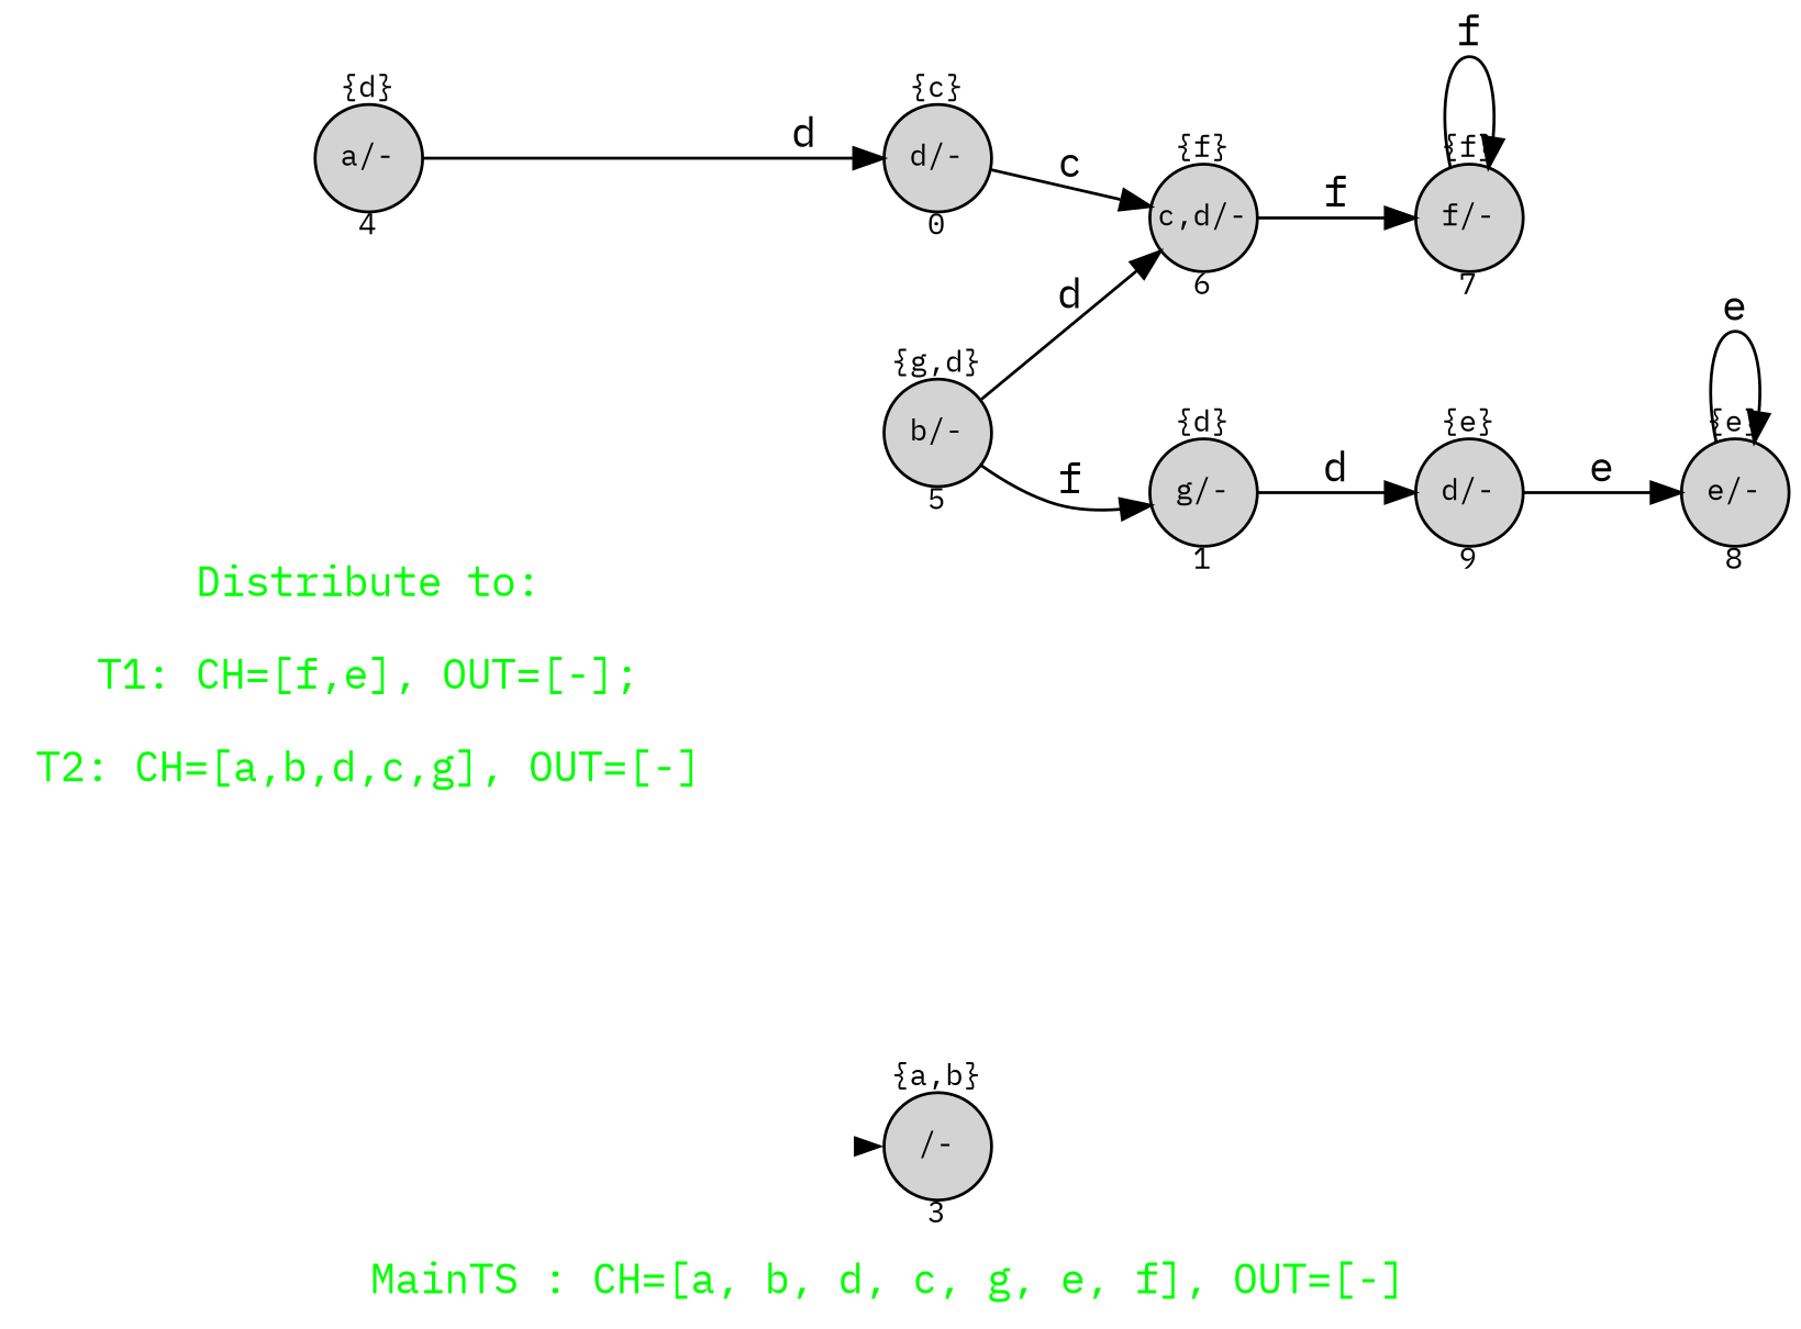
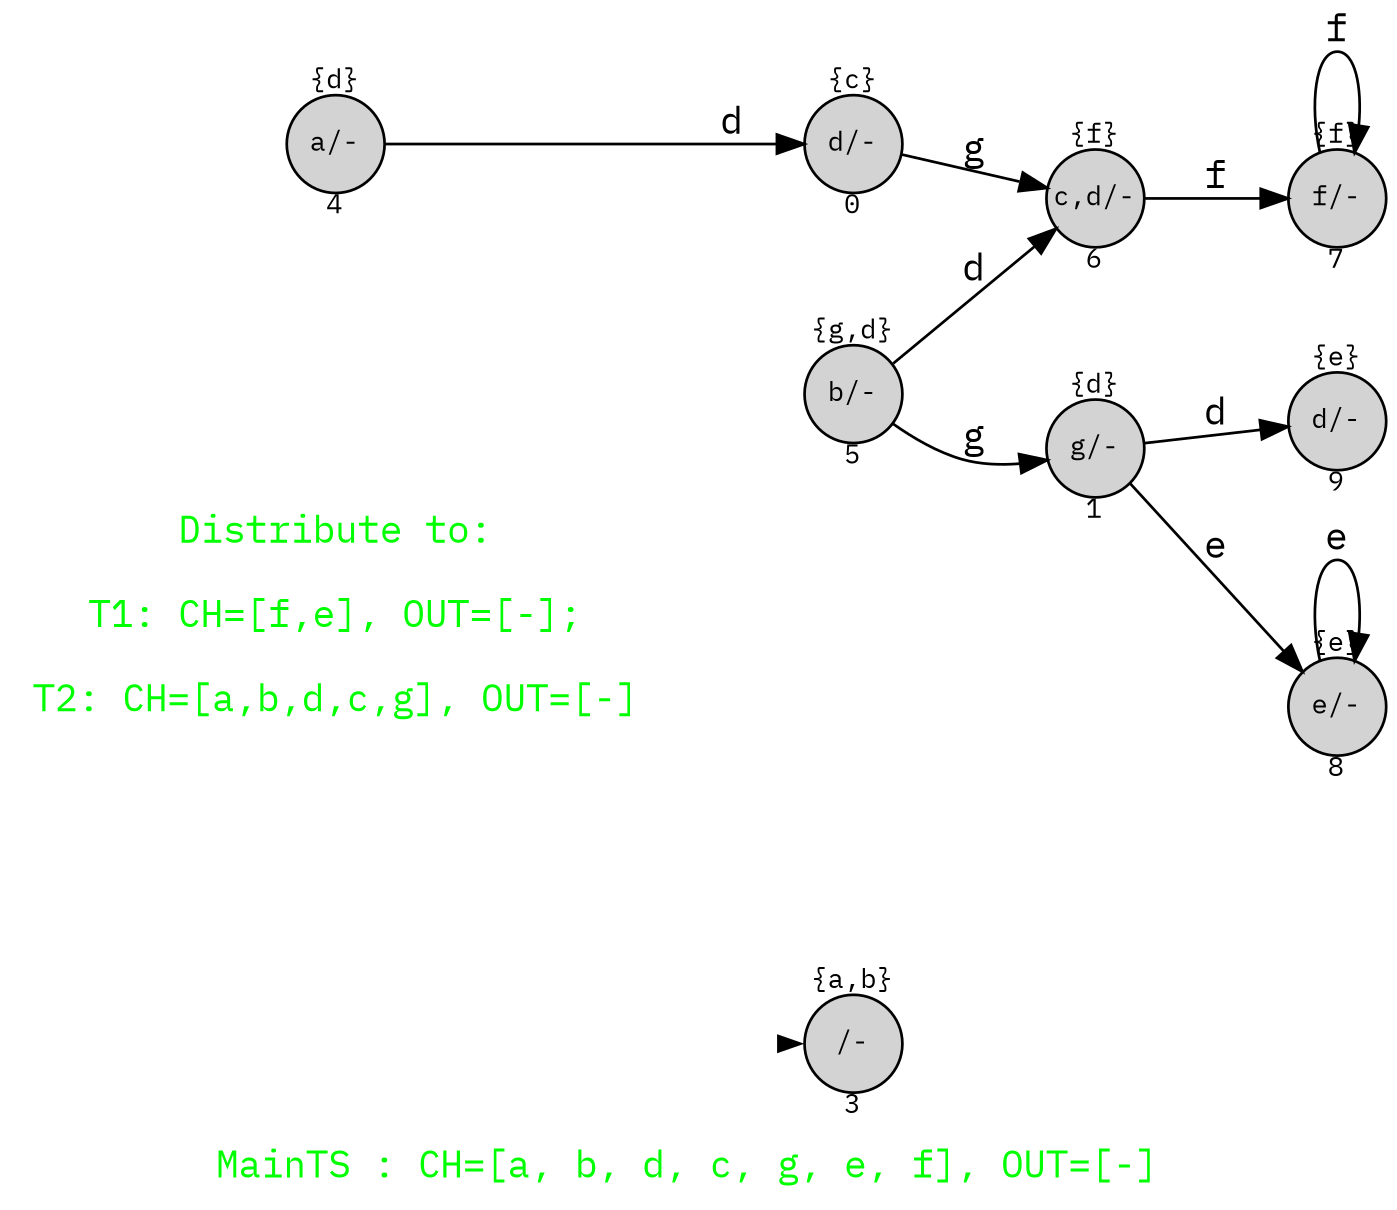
  digraph {
    fontcolor=green
    fontname="IBM Plex Mono"
    fontsize=14
    label="\nMainTS : CH=[a, b, d, c, g, e, f], OUT=[-] "
    nodesep=0.5
    rankdir=LR
    ranksep=0.6
    node [fixedsize=true fontname="IBM Plex Mono" fontsize=10 shape=circle style=filled]
    edge [fontname="IBM Plex Mono"]
    init [shape=point style=invis]
    n2 [label="{a,b}\n\n/-\n\n3"]
    n3 [fixedsize=false fontcolor=green fontsize=14 label="Distribute to:\n\nT1: CH=[f,e], OUT=[-];\n\nT2: CH=[a,b,d,c,g], OUT=[-]" peripheries=0 shape=square style=""]
    n4 [label="{d}\n\na/-\n\n4"]
    n5 [label="{c}\n\nd/-\n\n0"]
    n6 [label="{g,d}\n\nb/-\n\n5"]
    n7 [label="{f}\n\nc,d/-\n\n6"]
    n8 [label="{d}\n\ng/-\n\n1"]
    n9 [label="{f}\n\nf/-\n\n7"]
    n10 [label="{e}\n\nd/-\n\n9"]
    n11 [label="{e}\n\ne/-\n\n8"]
    init -> n2 [penwidth=0]
    n4 -> n5 [label=d]
-   n5 -> n7 [label=c]
+   n5 -> n7 [label=g]
    n6 -> n7 [label=d]
-   n6 -> n8 [label=f]
+   n6 -> n8 [label=g]
    n7 -> n9 [label=f]
    n8 -> n10 [label=d]
    n9 -> n9 [label=f]
-   n10 -> n11 [label=e]
+   n8 -> n11 [label=e]
    n11 -> n11 [label=e]
  }
